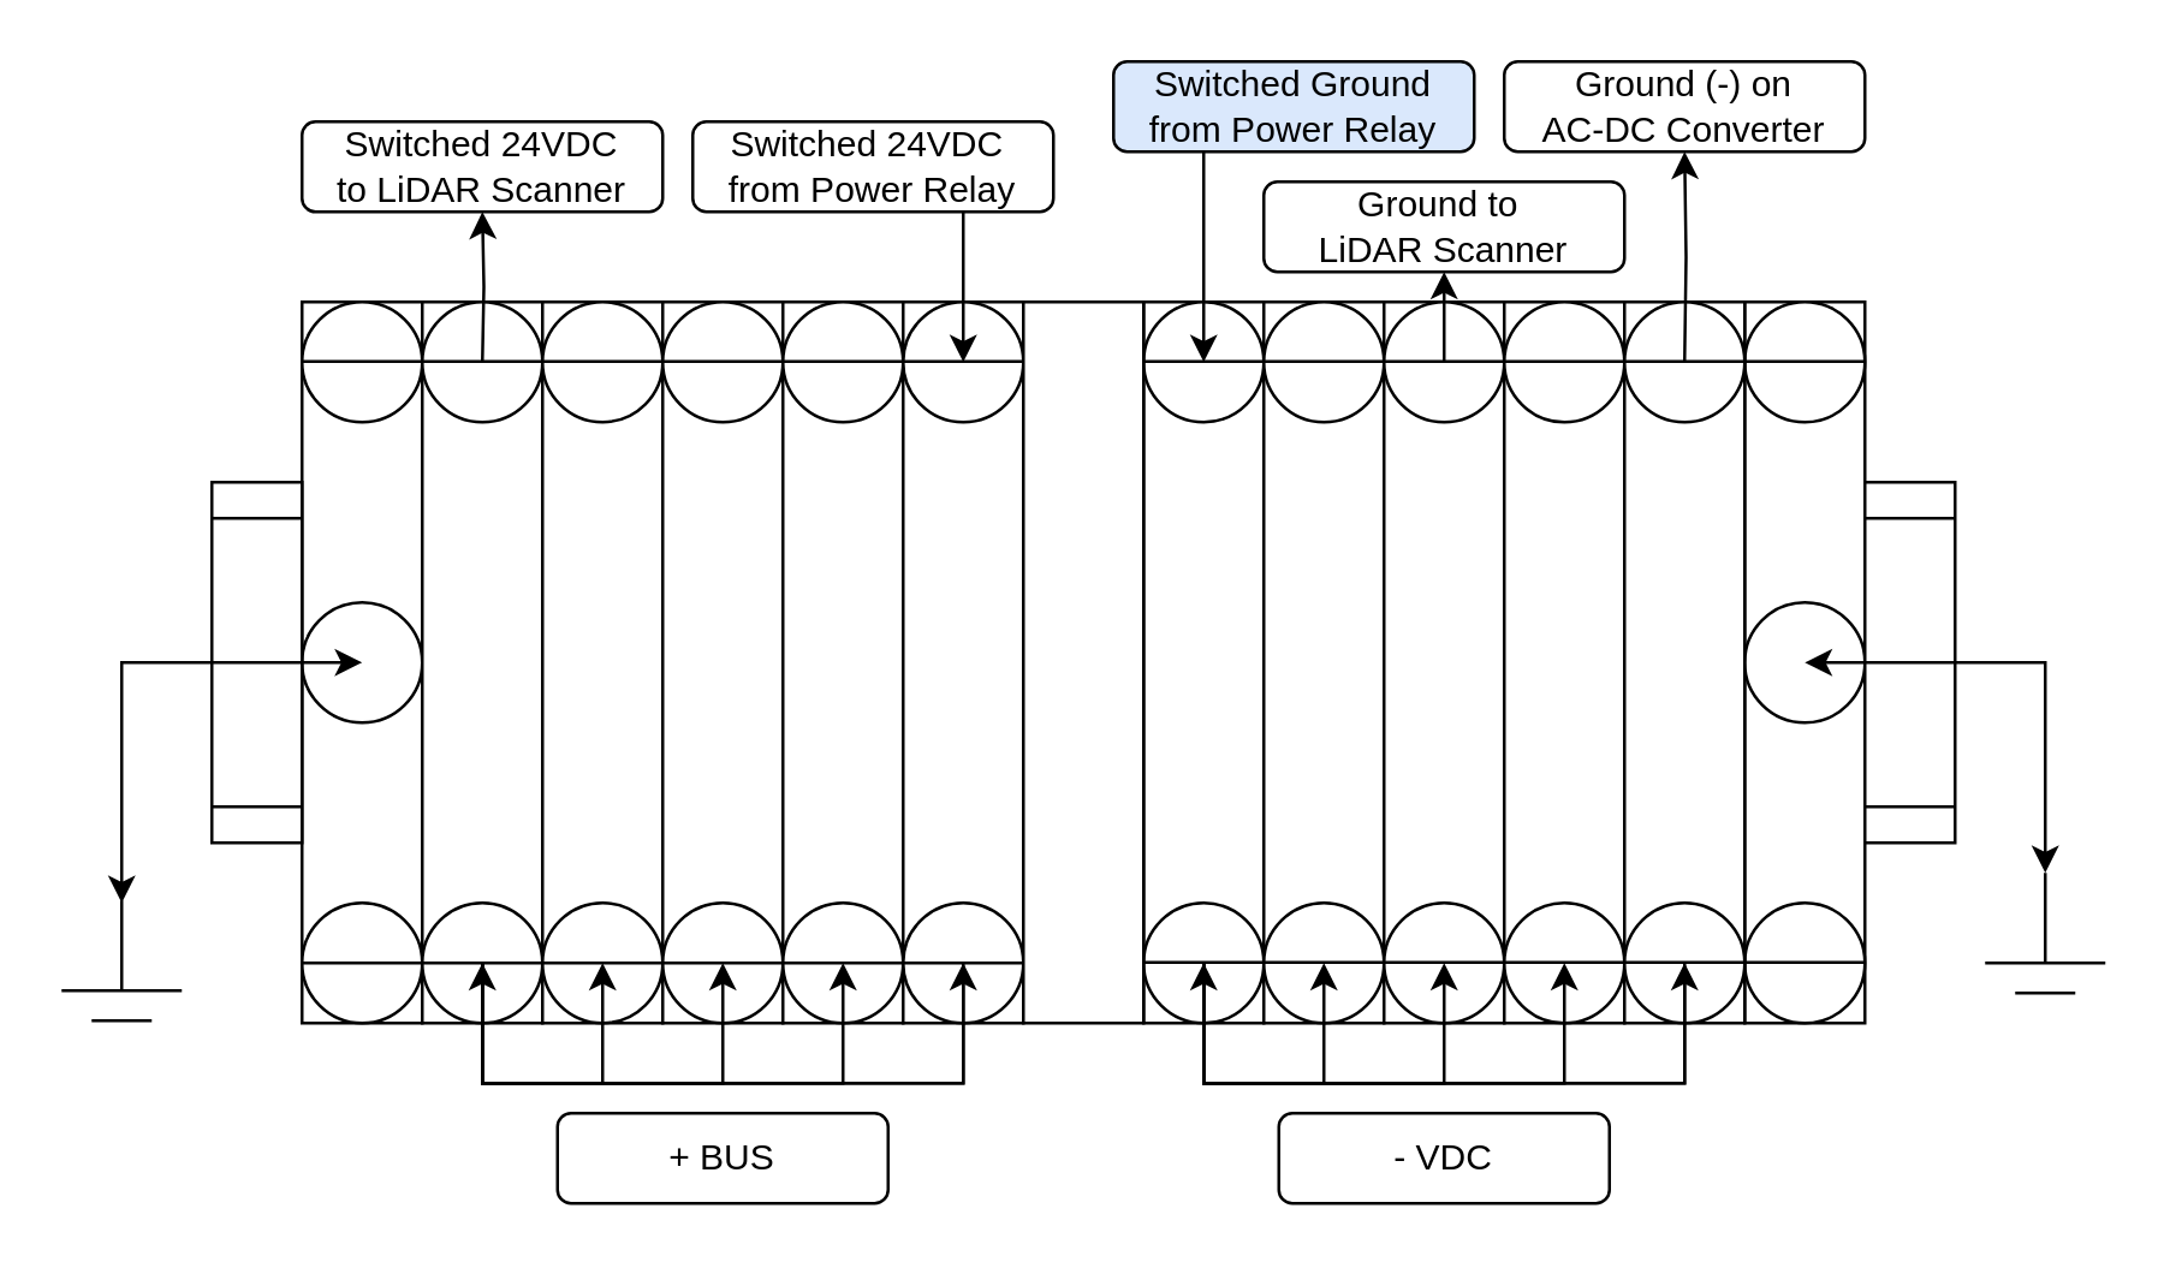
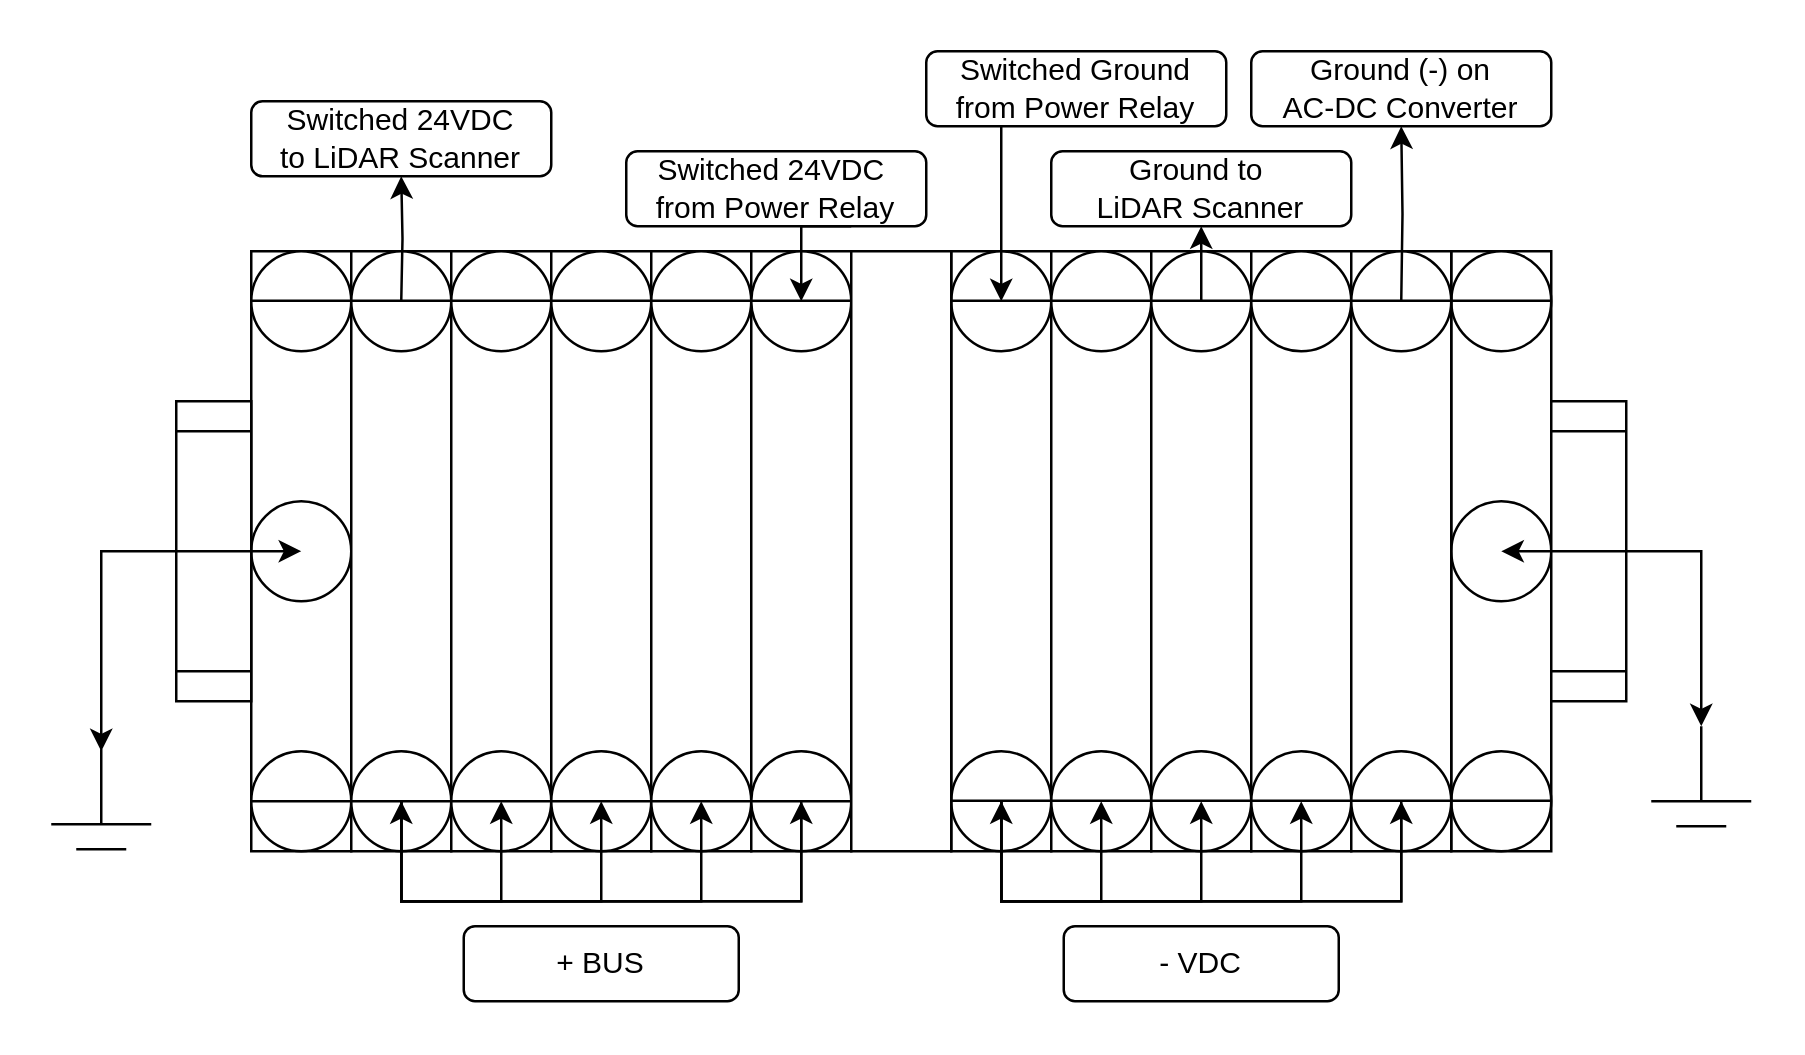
  <mxCell id="0" />
  <mxCell id="1" parent="0" />
  <mxCell id="2" value="" style="rounded=0;whiteSpace=wrap;html=1;" vertex="1" parent="1"><mxGeometry x="100" y="100" width="40" height="240" as="geometry" /></mxCell>
  <mxCell id="3" value="" style="ellipse;whiteSpace=wrap;html=1;aspect=fixed;" vertex="1" parent="1"><mxGeometry x="100" y="100" width="40" height="40" as="geometry" /></mxCell>
  <mxCell id="4" value="" style="ellipse;whiteSpace=wrap;html=1;aspect=fixed;" vertex="1" parent="1"><mxGeometry x="100" y="300" width="40" height="40" as="geometry" /></mxCell>
  <mxCell id="5" value="" style="ellipse;whiteSpace=wrap;html=1;aspect=fixed;" vertex="1" parent="1"><mxGeometry x="100" y="200" width="40" height="40" as="geometry" /></mxCell>
  <mxCell id="6" value="" style="rounded=0;whiteSpace=wrap;html=1;" vertex="1" parent="1"><mxGeometry x="140" y="100" width="40" height="240" as="geometry" /></mxCell>
  <mxCell id="7" value="" style="ellipse;whiteSpace=wrap;html=1;aspect=fixed;" vertex="1" parent="1"><mxGeometry x="140" y="100" width="40" height="40" as="geometry" /></mxCell>
  <mxCell id="8" value="" style="ellipse;whiteSpace=wrap;html=1;aspect=fixed;" vertex="1" parent="1"><mxGeometry x="140" y="300" width="40" height="40" as="geometry" /></mxCell>
  <mxCell id="9" value="" style="rounded=0;whiteSpace=wrap;html=1;" vertex="1" parent="1"><mxGeometry x="180" y="100" width="40" height="240" as="geometry" /></mxCell>
  <mxCell id="10" value="" style="ellipse;whiteSpace=wrap;html=1;aspect=fixed;" vertex="1" parent="1"><mxGeometry x="180" y="100" width="40" height="40" as="geometry" /></mxCell>
  <mxCell id="11" value="" style="ellipse;whiteSpace=wrap;html=1;aspect=fixed;" vertex="1" parent="1"><mxGeometry x="180" y="300" width="40" height="40" as="geometry" /></mxCell>
  <mxCell id="12" value="" style="rounded=0;whiteSpace=wrap;html=1;" vertex="1" parent="1"><mxGeometry x="220" y="100" width="40" height="240" as="geometry" /></mxCell>
  <mxCell id="13" value="" style="ellipse;whiteSpace=wrap;html=1;aspect=fixed;" vertex="1" parent="1"><mxGeometry x="220" y="100" width="40" height="40" as="geometry" /></mxCell>
  <mxCell id="14" value="" style="ellipse;whiteSpace=wrap;html=1;aspect=fixed;" vertex="1" parent="1"><mxGeometry x="220" y="300" width="40" height="40" as="geometry" /></mxCell>
  <mxCell id="15" value="" style="rounded=0;whiteSpace=wrap;html=1;" vertex="1" parent="1"><mxGeometry x="260" y="100" width="40" height="240" as="geometry" /></mxCell>
  <mxCell id="16" value="" style="ellipse;whiteSpace=wrap;html=1;aspect=fixed;" vertex="1" parent="1"><mxGeometry x="260" y="100" width="40" height="40" as="geometry" /></mxCell>
  <mxCell id="17" value="" style="ellipse;whiteSpace=wrap;html=1;aspect=fixed;" vertex="1" parent="1"><mxGeometry x="260" y="300" width="40" height="40" as="geometry" /></mxCell>
  <mxCell id="18" value="" style="rounded=0;whiteSpace=wrap;html=1;" vertex="1" parent="1"><mxGeometry x="300" y="100" width="40" height="240" as="geometry" /></mxCell>
  <mxCell id="19" value="" style="ellipse;whiteSpace=wrap;html=1;aspect=fixed;" vertex="1" parent="1"><mxGeometry x="300" y="100" width="40" height="40" as="geometry" /></mxCell>
  <mxCell id="20" value="" style="ellipse;whiteSpace=wrap;html=1;aspect=fixed;" vertex="1" parent="1"><mxGeometry x="300" y="300" width="40" height="40" as="geometry" /></mxCell>
  <mxCell id="21" value="" style="rounded=0;whiteSpace=wrap;html=1;" vertex="1" parent="1"><mxGeometry x="580" y="100" width="40" height="240" as="geometry" /></mxCell>
  <mxCell id="22" value="" style="ellipse;whiteSpace=wrap;html=1;aspect=fixed;" vertex="1" parent="1"><mxGeometry x="580" y="100" width="40" height="40" as="geometry" /></mxCell>
  <mxCell id="23" value="" style="ellipse;whiteSpace=wrap;html=1;aspect=fixed;" vertex="1" parent="1"><mxGeometry x="580" y="300" width="40" height="40" as="geometry" /></mxCell>
  <mxCell id="24" value="" style="ellipse;whiteSpace=wrap;html=1;aspect=fixed;" vertex="1" parent="1"><mxGeometry x="580" y="200" width="40" height="40" as="geometry" /></mxCell>
  <mxCell id="25" value="" style="rounded=0;whiteSpace=wrap;html=1;" vertex="1" parent="1"><mxGeometry x="380" y="100" width="40" height="240" as="geometry" /></mxCell>
  <mxCell id="26" value="" style="ellipse;whiteSpace=wrap;html=1;aspect=fixed;" vertex="1" parent="1"><mxGeometry x="380" y="100" width="40" height="40" as="geometry" /></mxCell>
  <mxCell id="27" value="" style="ellipse;whiteSpace=wrap;html=1;aspect=fixed;" vertex="1" parent="1"><mxGeometry x="380" y="300" width="40" height="40" as="geometry" /></mxCell>
  <mxCell id="28" value="" style="rounded=0;whiteSpace=wrap;html=1;" vertex="1" parent="1"><mxGeometry x="420" y="100" width="40" height="240" as="geometry" /></mxCell>
  <mxCell id="29" value="" style="ellipse;whiteSpace=wrap;html=1;aspect=fixed;" vertex="1" parent="1"><mxGeometry x="420" y="100" width="40" height="40" as="geometry" /></mxCell>
  <mxCell id="30" value="" style="ellipse;whiteSpace=wrap;html=1;aspect=fixed;" vertex="1" parent="1"><mxGeometry x="420" y="300" width="40" height="40" as="geometry" /></mxCell>
  <mxCell id="31" value="" style="rounded=0;whiteSpace=wrap;html=1;" vertex="1" parent="1"><mxGeometry x="460" y="100" width="40" height="240" as="geometry" /></mxCell>
  <mxCell id="32" value="" style="ellipse;whiteSpace=wrap;html=1;aspect=fixed;" vertex="1" parent="1"><mxGeometry x="460" y="100" width="40" height="40" as="geometry" /></mxCell>
  <mxCell id="33" value="" style="ellipse;whiteSpace=wrap;html=1;aspect=fixed;" vertex="1" parent="1"><mxGeometry x="460" y="300" width="40" height="40" as="geometry" /></mxCell>
  <mxCell id="34" value="" style="rounded=0;whiteSpace=wrap;html=1;" vertex="1" parent="1"><mxGeometry x="500" y="100" width="40" height="240" as="geometry" /></mxCell>
  <mxCell id="35" value="" style="ellipse;whiteSpace=wrap;html=1;aspect=fixed;" vertex="1" parent="1"><mxGeometry x="500" y="100" width="40" height="40" as="geometry" /></mxCell>
  <mxCell id="36" value="" style="ellipse;whiteSpace=wrap;html=1;aspect=fixed;" vertex="1" parent="1"><mxGeometry x="500" y="300" width="40" height="40" as="geometry" /></mxCell>
  <mxCell id="37" value="" style="rounded=0;whiteSpace=wrap;html=1;" vertex="1" parent="1"><mxGeometry x="540" y="100" width="40" height="240" as="geometry" /></mxCell>
  <mxCell id="38" value="" style="ellipse;whiteSpace=wrap;html=1;aspect=fixed;" vertex="1" parent="1"><mxGeometry x="540" y="100" width="40" height="40" as="geometry" /></mxCell>
  <mxCell id="39" value="" style="ellipse;whiteSpace=wrap;html=1;aspect=fixed;" vertex="1" parent="1"><mxGeometry x="540" y="300" width="40" height="40" as="geometry" /></mxCell>
  <mxCell id="40" value="" style="rounded=0;whiteSpace=wrap;html=1;" vertex="1" parent="1"><mxGeometry x="340" y="100" width="40" height="240" as="geometry" /></mxCell>
  <mxCell id="41" value="" style="shape=process;whiteSpace=wrap;html=1;backgroundOutline=1;rotation=90;" vertex="1" parent="1"><mxGeometry x="25" y="205" width="120" height="30" as="geometry" /></mxCell>
  <mxCell id="42" value="" style="shape=process;whiteSpace=wrap;html=1;backgroundOutline=1;rotation=90;" vertex="1" parent="1"><mxGeometry x="575" y="205" width="120" height="30" as="geometry" /></mxCell>
  <mxCell id="43" value="+ BUS" style="rounded=1;whiteSpace=wrap;html=1;" vertex="1" parent="1"><mxGeometry x="185" y="370" width="110" height="30" as="geometry" /></mxCell>
  <mxCell id="44" value="- VDC" style="rounded=1;whiteSpace=wrap;html=1;" vertex="1" parent="1"><mxGeometry x="425" y="370" width="110" height="30" as="geometry" /></mxCell>
  <mxCell id="45" value="" style="endArrow=none;html=1;" edge="1" parent="1"><mxGeometry width="50" height="50" relative="1" as="geometry"><mxPoint x="40" y="329.17" as="sourcePoint" /><mxPoint x="40" y="299.17" as="targetPoint" /></mxGeometry></mxCell>
  <mxCell id="46" value="" style="endArrow=none;html=1;" edge="1" parent="1"><mxGeometry width="50" height="50" relative="1" as="geometry"><mxPoint x="20" y="329.17" as="sourcePoint" /><mxPoint x="60" y="329.17" as="targetPoint" /></mxGeometry></mxCell>
  <mxCell id="47" value="" style="endArrow=none;html=1;" edge="1" parent="1"><mxGeometry width="50" height="50" relative="1" as="geometry"><mxPoint x="30" y="339.17" as="sourcePoint" /><mxPoint x="50" y="339.17" as="targetPoint" /></mxGeometry></mxCell>
  <mxCell id="48" value="" style="endArrow=none;html=1;" edge="1" parent="1"><mxGeometry width="50" height="50" relative="1" as="geometry"><mxPoint x="680" y="320" as="sourcePoint" /><mxPoint x="680" y="290" as="targetPoint" /></mxGeometry></mxCell>
  <mxCell id="49" value="" style="endArrow=none;html=1;" edge="1" parent="1"><mxGeometry width="50" height="50" relative="1" as="geometry"><mxPoint x="660" y="320" as="sourcePoint" /><mxPoint x="700" y="320" as="targetPoint" /></mxGeometry></mxCell>
  <mxCell id="50" value="" style="endArrow=none;html=1;" edge="1" parent="1"><mxGeometry width="50" height="50" relative="1" as="geometry"><mxPoint x="670" y="330" as="sourcePoint" /><mxPoint x="690" y="330" as="targetPoint" /></mxGeometry></mxCell>
  <mxCell id="51" style="edgeStyle=orthogonalEdgeStyle;rounded=0;orthogonalLoop=1;jettySize=auto;html=1;startArrow=classic;startFill=1;" edge="1" parent="1"><mxGeometry relative="1" as="geometry"><mxPoint x="680" y="290" as="targetPoint" /><mxPoint x="600" y="220" as="sourcePoint" /><Array as="points"><mxPoint x="680" y="220" /></Array></mxGeometry></mxCell>
  <mxCell id="52" style="edgeStyle=orthogonalEdgeStyle;rounded=0;orthogonalLoop=1;jettySize=auto;html=1;startArrow=classic;startFill=1;" edge="1" parent="1"><mxGeometry relative="1" as="geometry"><mxPoint x="40" y="300" as="targetPoint" /><mxPoint x="120" y="220" as="sourcePoint" /><Array as="points"><mxPoint x="40" y="220" /></Array></mxGeometry></mxCell>
  <mxCell id="53" value="" style="endArrow=none;html=1;entryX=1;entryY=0.5;entryDx=0;entryDy=0;exitX=0;exitY=0.5;exitDx=0;exitDy=0;" edge="1" parent="1" source="4" target="20"><mxGeometry width="50" height="50" relative="1" as="geometry"><mxPoint x="210" y="390" as="sourcePoint" /><mxPoint x="260" y="340" as="targetPoint" /></mxGeometry></mxCell>
  <mxCell id="54" value="" style="endArrow=none;html=1;entryX=1;entryY=0.5;entryDx=0;entryDy=0;exitX=0;exitY=0.5;exitDx=0;exitDy=0;" edge="1" parent="1"><mxGeometry width="50" height="50" relative="1" as="geometry"><mxPoint x="380" y="319.76" as="sourcePoint" /><mxPoint x="620" y="319.76" as="targetPoint" /></mxGeometry></mxCell>
  <mxCell id="55" value="" style="endArrow=none;html=1;entryX=1;entryY=0.5;entryDx=0;entryDy=0;exitX=0;exitY=0.5;exitDx=0;exitDy=0;" edge="1" parent="1"><mxGeometry width="50" height="50" relative="1" as="geometry"><mxPoint x="100" y="119.76" as="sourcePoint" /><mxPoint x="340" y="119.76" as="targetPoint" /></mxGeometry></mxCell>
  <mxCell id="56" value="" style="endArrow=none;html=1;entryX=1;entryY=0.5;entryDx=0;entryDy=0;exitX=0;exitY=0.5;exitDx=0;exitDy=0;" edge="1" parent="1"><mxGeometry width="50" height="50" relative="1" as="geometry"><mxPoint x="380" y="119.76" as="sourcePoint" /><mxPoint x="620" y="119.76" as="targetPoint" /></mxGeometry></mxCell>
  <mxCell id="57" style="edgeStyle=orthogonalEdgeStyle;rounded=0;orthogonalLoop=1;jettySize=auto;html=1;startArrow=none;startFill=0;" edge="1" parent="1"><mxGeometry relative="1" as="geometry"><mxPoint x="160" y="320" as="sourcePoint" /><mxPoint x="200" y="320" as="targetPoint" /><Array as="points"><mxPoint x="160" y="360" /><mxPoint x="200" y="360" /></Array></mxGeometry></mxCell>
  <mxCell id="58" style="edgeStyle=orthogonalEdgeStyle;rounded=0;orthogonalLoop=1;jettySize=auto;html=1;startArrow=none;startFill=0;" edge="1" parent="1"><mxGeometry relative="1" as="geometry"><mxPoint x="160" y="320" as="sourcePoint" /><mxPoint x="240" y="320" as="targetPoint" /><Array as="points"><mxPoint x="160" y="330" /><mxPoint x="160" y="360" /><mxPoint x="240" y="360" /></Array></mxGeometry></mxCell>
  <mxCell id="59" style="edgeStyle=orthogonalEdgeStyle;rounded=0;orthogonalLoop=1;jettySize=auto;html=1;startArrow=none;startFill=0;" edge="1" parent="1"><mxGeometry relative="1" as="geometry"><mxPoint x="160" y="320" as="sourcePoint" /><mxPoint x="280" y="320" as="targetPoint" /><Array as="points"><mxPoint x="160" y="360" /><mxPoint x="280" y="360" /></Array></mxGeometry></mxCell>
  <mxCell id="60" style="edgeStyle=orthogonalEdgeStyle;rounded=0;orthogonalLoop=1;jettySize=auto;html=1;startArrow=none;startFill=0;" edge="1" parent="1"><mxGeometry relative="1" as="geometry"><mxPoint x="160" y="320" as="sourcePoint" /><mxPoint x="320" y="320" as="targetPoint" /><Array as="points"><mxPoint x="160" y="360" /><mxPoint x="320" y="360" /><mxPoint x="320" y="320" /></Array></mxGeometry></mxCell>
  <mxCell id="61" style="edgeStyle=orthogonalEdgeStyle;rounded=0;orthogonalLoop=1;jettySize=auto;html=1;startArrow=none;startFill=0;" edge="1" parent="1"><mxGeometry relative="1" as="geometry"><mxPoint x="320" y="320" as="sourcePoint" /><mxPoint x="160" y="320" as="targetPoint" /><Array as="points"><mxPoint x="320" y="320" /><mxPoint x="320" y="360" /><mxPoint x="160" y="360" /></Array></mxGeometry></mxCell>
  <mxCell id="62" style="edgeStyle=orthogonalEdgeStyle;rounded=0;orthogonalLoop=1;jettySize=auto;html=1;startArrow=none;startFill=0;" edge="1" parent="1"><mxGeometry relative="1" as="geometry"><mxPoint x="400" y="320" as="sourcePoint" /><mxPoint x="440" y="320" as="targetPoint" /><Array as="points"><mxPoint x="400" y="360" /><mxPoint x="440" y="360" /></Array></mxGeometry></mxCell>
  <mxCell id="63" style="edgeStyle=orthogonalEdgeStyle;rounded=0;orthogonalLoop=1;jettySize=auto;html=1;startArrow=none;startFill=0;" edge="1" parent="1"><mxGeometry relative="1" as="geometry"><mxPoint x="400" y="320" as="sourcePoint" /><mxPoint x="480" y="320" as="targetPoint" /><Array as="points"><mxPoint x="400" y="330" /><mxPoint x="400" y="360" /><mxPoint x="480" y="360" /></Array></mxGeometry></mxCell>
  <mxCell id="64" style="edgeStyle=orthogonalEdgeStyle;rounded=0;orthogonalLoop=1;jettySize=auto;html=1;startArrow=none;startFill=0;" edge="1" parent="1"><mxGeometry relative="1" as="geometry"><mxPoint x="400" y="320" as="sourcePoint" /><mxPoint x="520" y="320" as="targetPoint" /><Array as="points"><mxPoint x="400" y="360" /><mxPoint x="520" y="360" /></Array></mxGeometry></mxCell>
  <mxCell id="65" style="edgeStyle=orthogonalEdgeStyle;rounded=0;orthogonalLoop=1;jettySize=auto;html=1;startArrow=none;startFill=0;" edge="1" parent="1"><mxGeometry relative="1" as="geometry"><mxPoint x="560" y="320" as="sourcePoint" /><mxPoint x="400" y="320" as="targetPoint" /><Array as="points"><mxPoint x="560" y="320" /><mxPoint x="560" y="360" /><mxPoint x="400" y="360" /></Array></mxGeometry></mxCell>
  <mxCell id="66" style="edgeStyle=orthogonalEdgeStyle;rounded=0;orthogonalLoop=1;jettySize=auto;html=1;startArrow=none;startFill=0;" edge="1" parent="1"><mxGeometry relative="1" as="geometry"><mxPoint x="400" y="320" as="sourcePoint" /><mxPoint x="560" y="320" as="targetPoint" /><Array as="points"><mxPoint x="400" y="360" /><mxPoint x="560" y="360" /><mxPoint x="560" y="320" /></Array></mxGeometry></mxCell>
  <mxCell id="67" style="edgeStyle=orthogonalEdgeStyle;rounded=0;orthogonalLoop=1;jettySize=auto;html=1;exitX=0.75;exitY=1;exitDx=0;exitDy=0;startArrow=none;startFill=0;" edge="1" parent="1" source="68"><mxGeometry relative="1" as="geometry"><mxPoint x="320" y="120" as="targetPoint" /></mxGeometry></mxCell>
- <mxCell id="68" value="Switched 24VDC&amp;nbsp;&lt;br&gt;from Power Relay" style="rounded=1;whiteSpace=wrap;html=1;" vertex="1" parent="1"><mxGeometry x="230" y="40" width="120" height="30" as="geometry" /></mxCell>
+ <mxCell id="68" value="Switched 24VDC&amp;nbsp;&lt;br&gt;from Power Relay" style="rounded=1;whiteSpace=wrap;html=1;" vertex="1" parent="1"><mxGeometry x="250" y="60" width="120" height="30" as="geometry" /></mxCell>
  <mxCell id="69" value="Switched 24VDC&lt;br&gt;to LiDAR Scanner" style="rounded=1;whiteSpace=wrap;html=1;" vertex="1" parent="1"><mxGeometry x="100" y="40" width="120" height="30" as="geometry" /></mxCell>
  <mxCell id="70" style="edgeStyle=orthogonalEdgeStyle;rounded=0;orthogonalLoop=1;jettySize=auto;html=1;entryX=0.5;entryY=1;entryDx=0;entryDy=0;startArrow=none;startFill=0;" edge="1" parent="1" target="69"><mxGeometry relative="1" as="geometry"><mxPoint x="160" y="120" as="sourcePoint" /></mxGeometry></mxCell>
  <mxCell id="71" style="edgeStyle=orthogonalEdgeStyle;rounded=0;orthogonalLoop=1;jettySize=auto;html=1;exitX=0.25;exitY=1;exitDx=0;exitDy=0;startArrow=none;startFill=0;" edge="1" parent="1" source="72"><mxGeometry relative="1" as="geometry"><mxPoint x="400" y="120" as="targetPoint" /></mxGeometry></mxCell>
- <mxCell id="72" value="Switched Ground&lt;br&gt;from Power Relay" style="rounded=1;whiteSpace=wrap;html=1;fillColor=#dae8fc;" vertex="1" parent="1"><mxGeometry x="370" y="20" width="120" height="30" as="geometry" /></mxCell>
+ <mxCell id="72" value="Switched Ground&lt;br&gt;from Power Relay" style="rounded=1;whiteSpace=wrap;html=1;" vertex="1" parent="1"><mxGeometry x="370" y="20" width="120" height="30" as="geometry" /></mxCell>
  <mxCell id="73" value="Ground (-) on&lt;br&gt;AC-DC Converter" style="rounded=1;whiteSpace=wrap;html=1;" vertex="1" parent="1"><mxGeometry x="500" y="20" width="120" height="30" as="geometry" /></mxCell>
  <mxCell id="74" style="edgeStyle=orthogonalEdgeStyle;rounded=0;orthogonalLoop=1;jettySize=auto;html=1;entryX=0.5;entryY=1;entryDx=0;entryDy=0;startArrow=none;startFill=0;" edge="1" parent="1" target="73"><mxGeometry relative="1" as="geometry"><mxPoint x="560" y="120" as="sourcePoint" /></mxGeometry></mxCell>
  <mxCell id="75" value="Ground to&amp;nbsp;&lt;br&gt;LiDAR Scanner" style="rounded=1;whiteSpace=wrap;html=1;" vertex="1" parent="1"><mxGeometry x="420" y="60" width="120" height="30" as="geometry" /></mxCell>
  <mxCell id="76" style="edgeStyle=orthogonalEdgeStyle;rounded=0;orthogonalLoop=1;jettySize=auto;html=1;entryX=0.5;entryY=1;entryDx=0;entryDy=0;startArrow=none;startFill=0;" edge="1" parent="1" target="75"><mxGeometry relative="1" as="geometry"><mxPoint x="480" y="120" as="sourcePoint" /></mxGeometry></mxCell>
